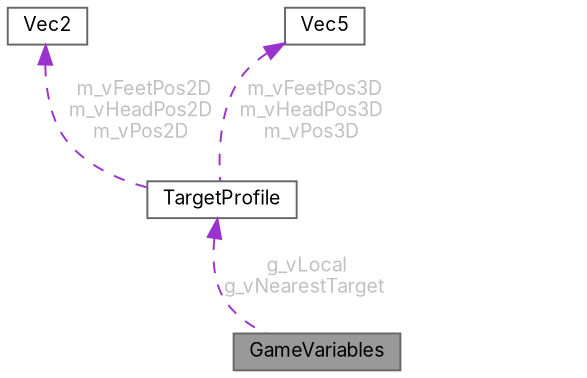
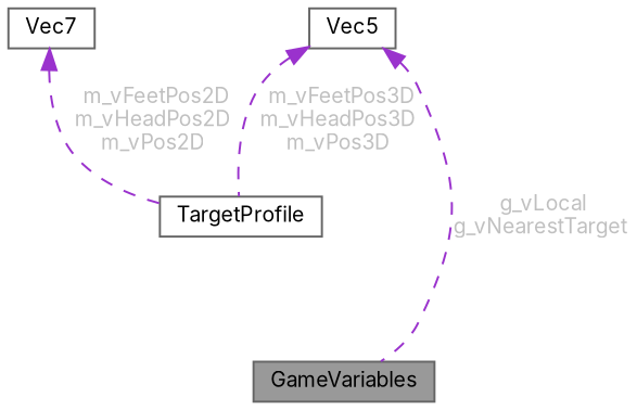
  digraph {
    fontname=Inter
    node [color=gray40 fillcolor=white fontname=Inter fontsize=10 shape=box style=filled]
    edge [color=darkorchid3 dir=back fontcolor=grey fontname=Inter fontsize=10 labelfontname=Helvetica labelfontsize=10 style=dashed]
    n1 [fillcolor=grey60 fontcolor=black height=0.2 label=GameVariables width=0.4]
    n2 [height=0.2 label=TargetProfile width=0.4]
-   n3 [height=0.2 label=Vec2 width=0.4]
+   n3 [height=0.2 label=Vec7 width=0.4]
    n4 [height=0.2 label=Vec5 width=0.4]
-   n2 -> n1 [label=" g_vLocal\ng_vNearestTarget"]
+   n4 -> n1 [label=" g_vLocal\ng_vNearestTarget"]
    n3 -> n2 [label=" m_vFeetPos2D\nm_vHeadPos2D\nm_vPos2D"]
    n4 -> n2 [label=" m_vFeetPos3D\nm_vHeadPos3D\nm_vPos3D"]
  }
